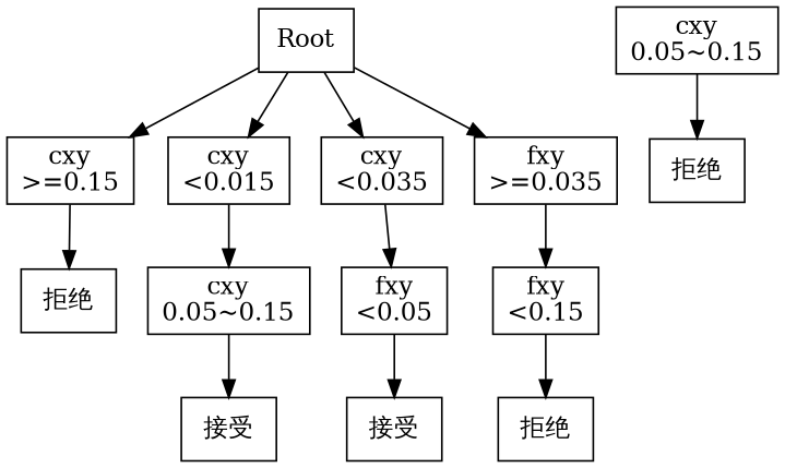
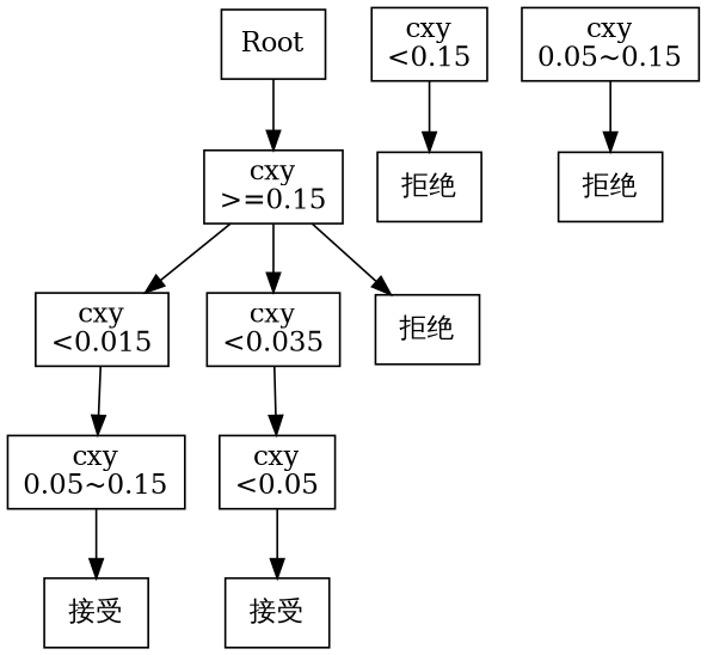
  digraph {
    node [shape=box]
    n1 [label=Root]
    n2 [label="cxy\n>=0.15"]
    n3 [label="cxy\n<0.015"]
    n4 [label="cxy\n<0.035"]
-   n5 [label="fxy\n>=0.035"]
    n6 [label="拒绝"]
    n7 [label="cxy\n0.05~0.15"]
-   n8 [label="fxy\n<0.05"]
-   n9 [label="fxy\n<0.15"]
+   n8 [label="cxy\n<0.05"]
+   n9 [label="cxy\n<0.15"]
    n10 [label="cxy\n0.05~0.15"]
    n11 [label="拒绝"]
    n12 [label="接受"]
    n13 [label="接受"]
    n14 [label="拒绝"]
    n1 -> n2
-   n1 -> n3
-   n1 -> n4
-   n1 -> n5
+   n2 -> n3
+   n2 -> n4
    n2 -> n6
    n3 -> n7
    n4 -> n8
-   n5 -> n9
    n7 -> n12
    n8 -> n13
    n9 -> n14
    n10 -> n11
  }
